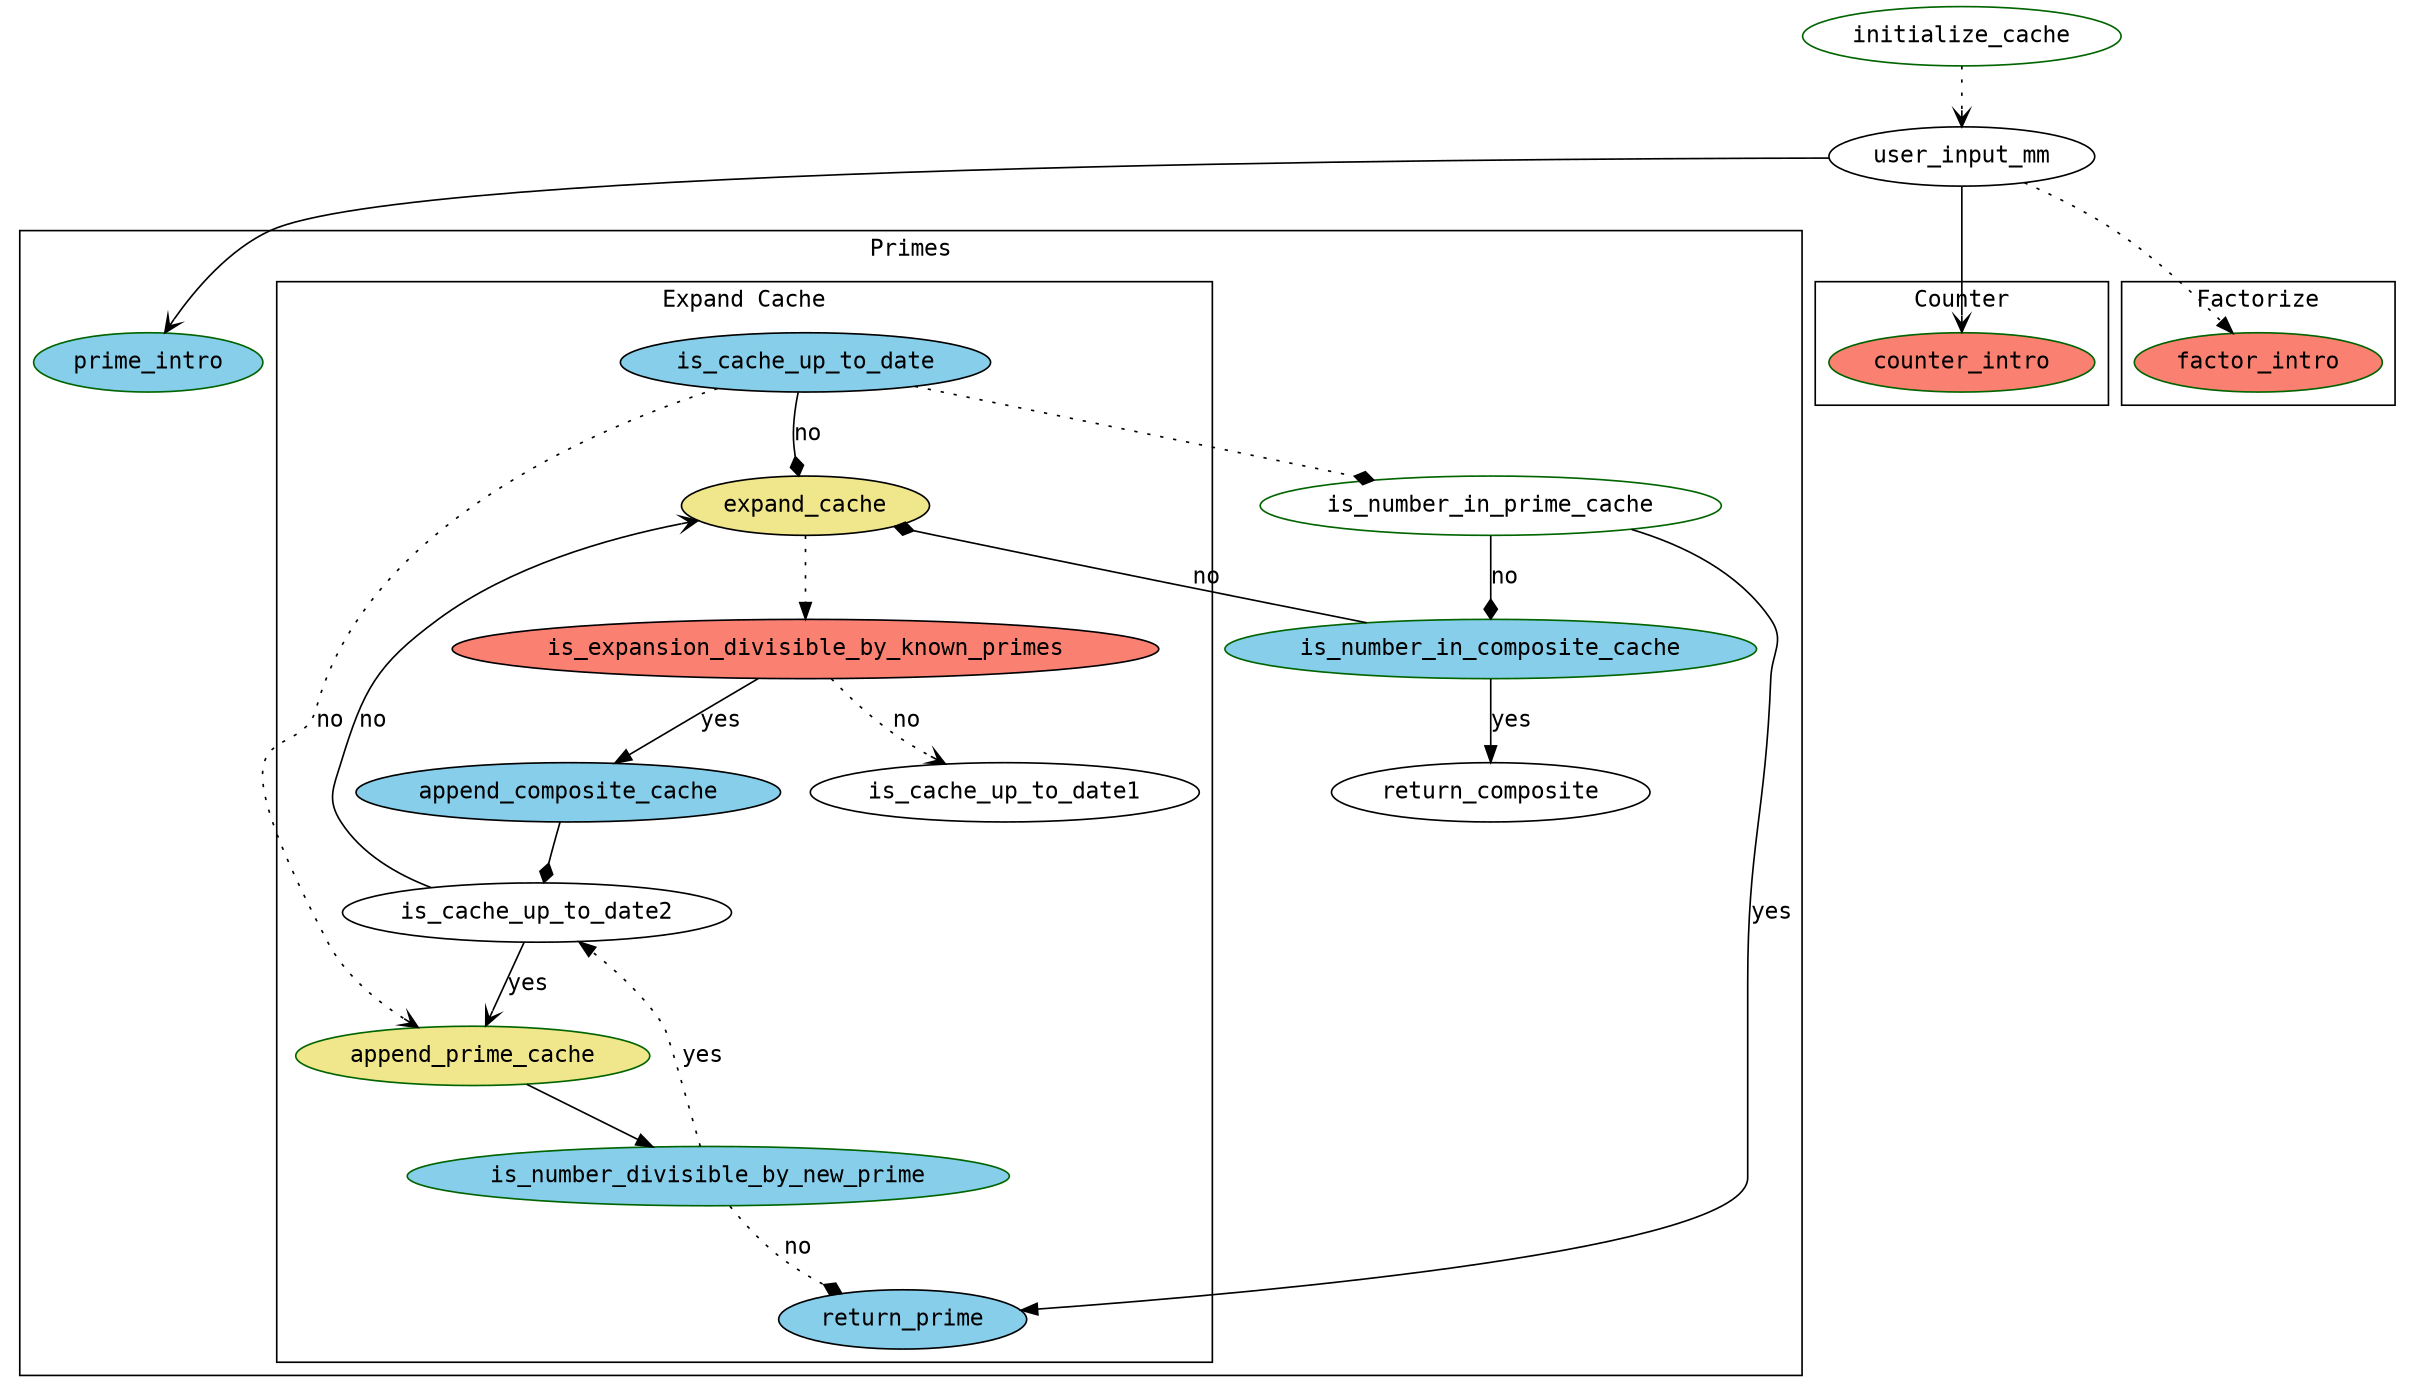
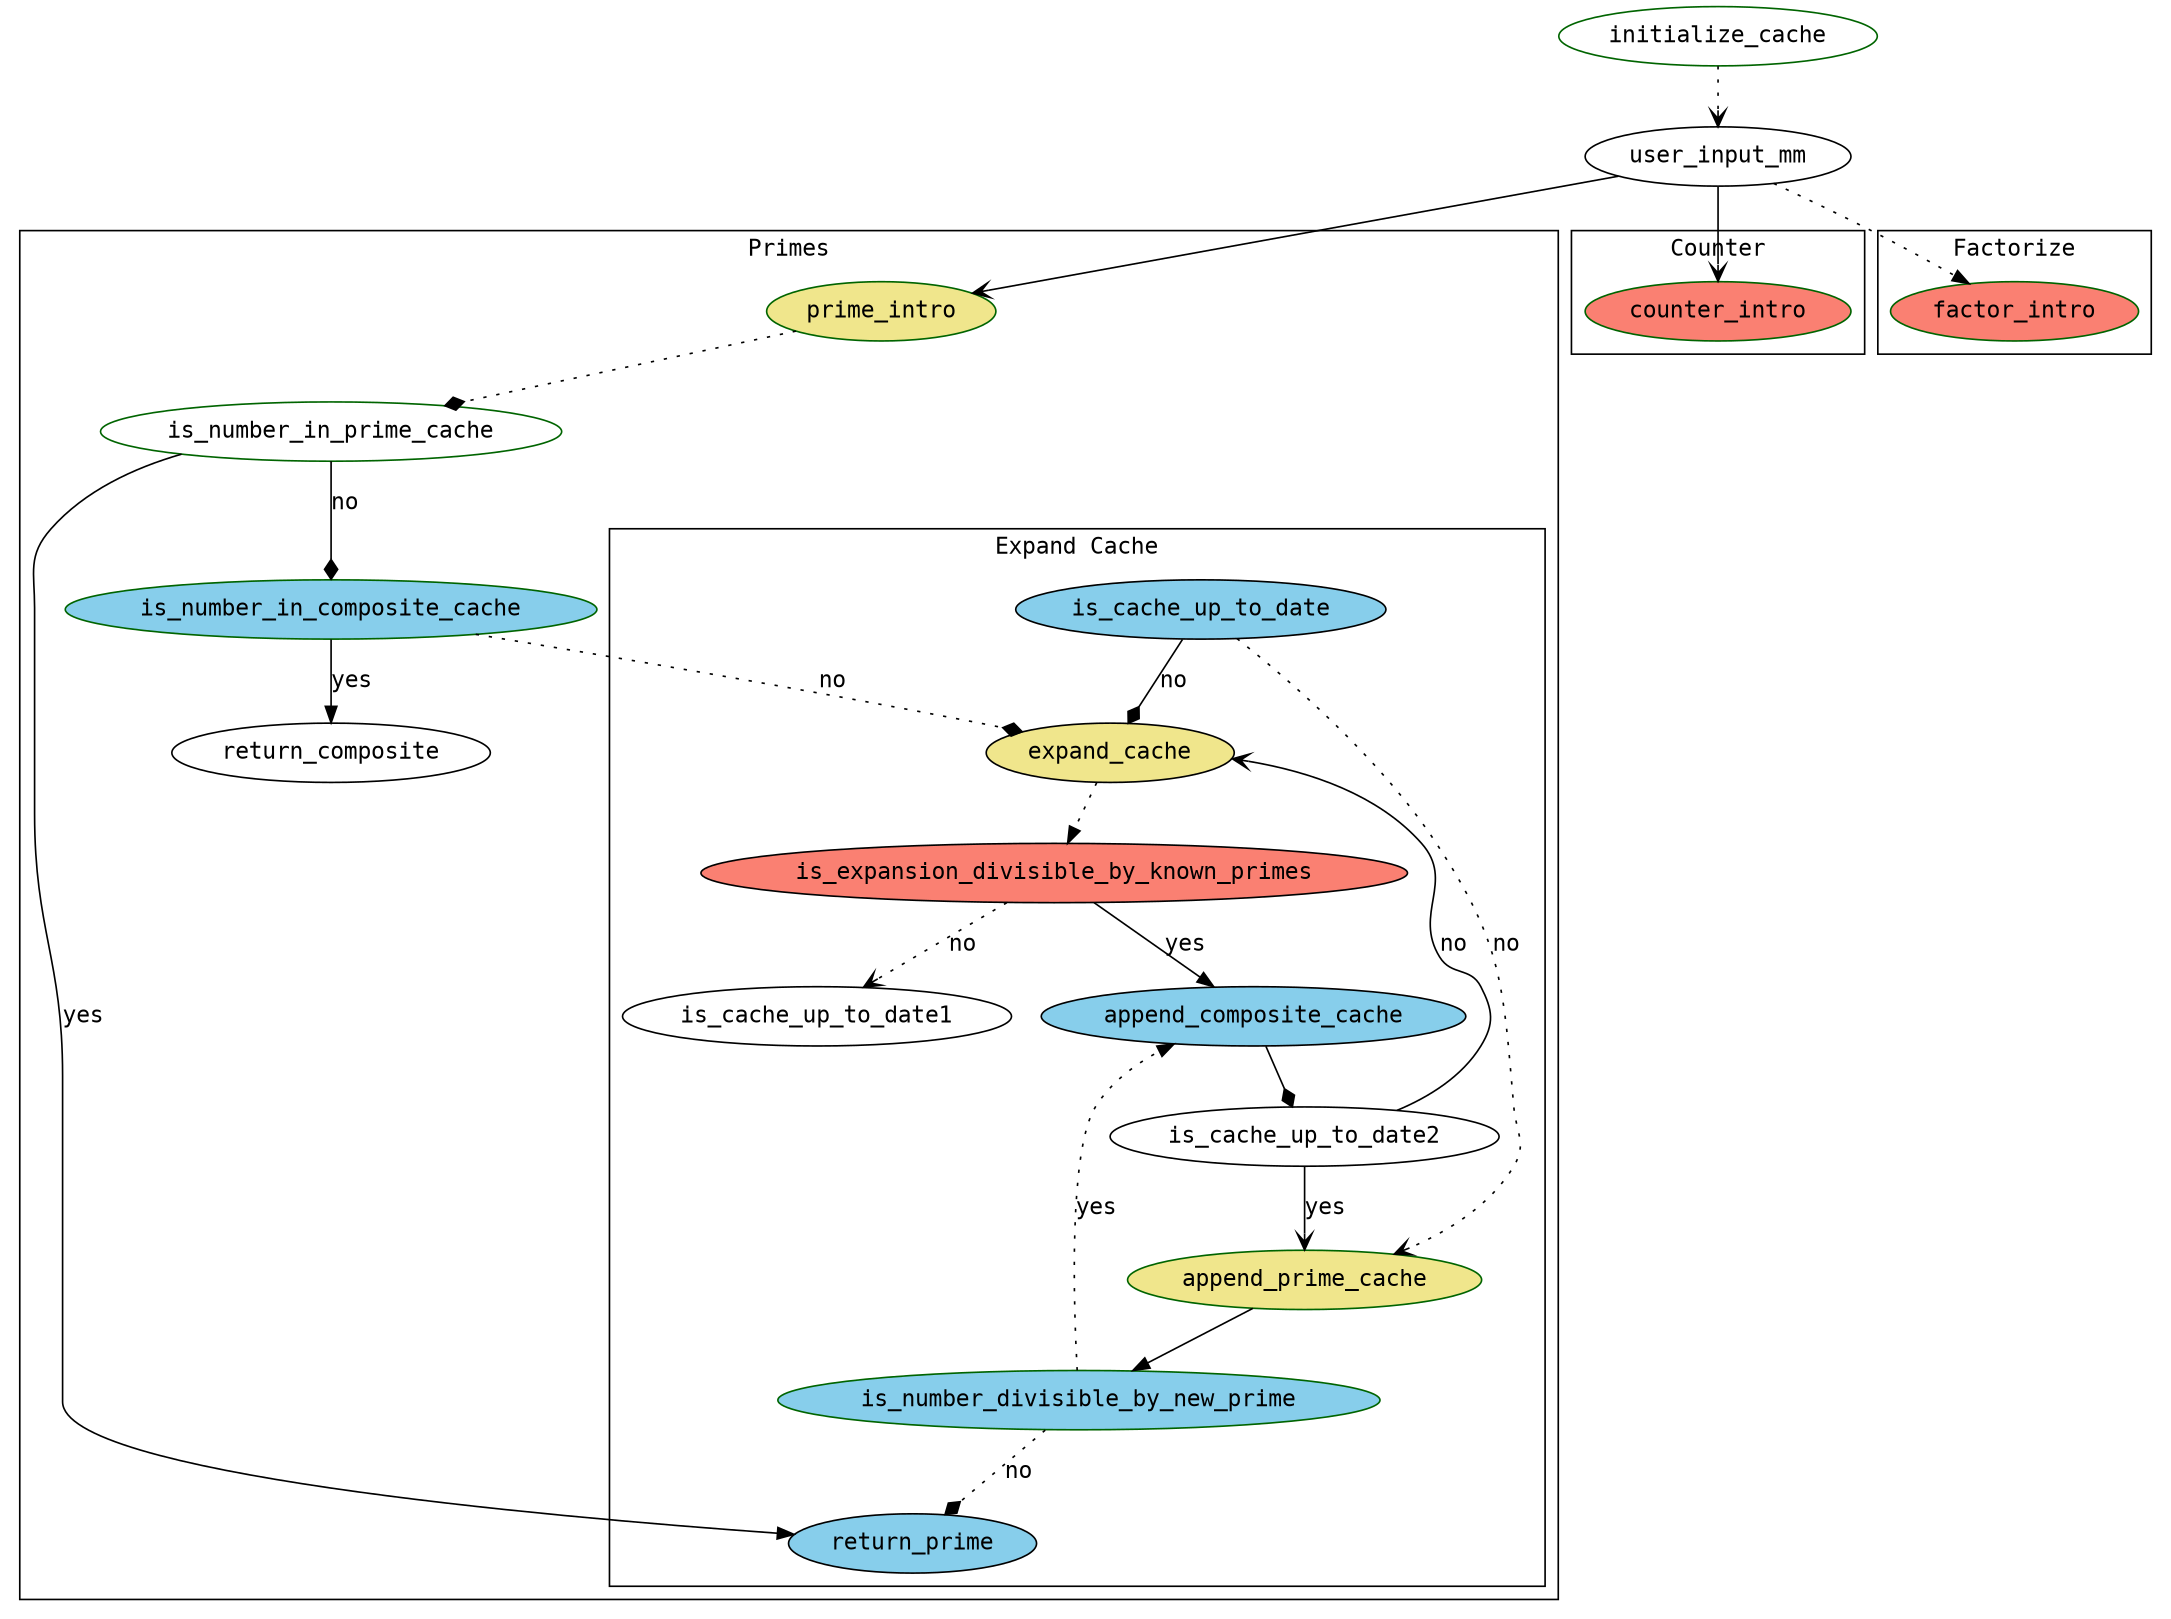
  digraph {
    fontname="DejaVu Sans Mono"
    node [color=black fillcolor=white fontname="DejaVu Sans Mono" style=filled]
    edge [arrowhead=normal fontname="DejaVu Sans Mono" style=solid]
    expand_cache [fillcolor=khaki]
    is_expansion_divisible_by_known_primes [fillcolor=salmon]
    append_composite_cache [fillcolor=skyblue]
    is_cache_up_to_date1
    is_cache_up_to_date2
    is_cache_up_to_date [fillcolor=skyblue]
    append_prime_cache [color=darkgreen fillcolor=khaki]
    is_number_divisible_by_new_prime [color=darkgreen fillcolor=skyblue]
    return_prime [fillcolor=skyblue]
-   prime_intro [color=darkgreen fillcolor=skyblue]
+   prime_intro [color=darkgreen fillcolor=khaki]
    is_number_in_prime_cache [color=darkgreen]
    is_number_in_composite_cache [color=darkgreen fillcolor=skyblue]
    return_composite
    counter_intro [color=darkgreen fillcolor=salmon]
    factor_intro [color=darkgreen fillcolor=salmon]
    initialize_cache [color=darkgreen]
    user_input_mm
    subgraph cluster_1 {
      label=Primes
      prime_intro
      is_number_in_prime_cache
      is_number_in_composite_cache
      return_composite
      subgraph cluster_2 {
        label="Expand Cache"
        expand_cache
        is_expansion_divisible_by_known_primes
        append_composite_cache
        is_cache_up_to_date1
        is_cache_up_to_date2
        is_cache_up_to_date
        append_prime_cache
        is_number_divisible_by_new_prime
        return_prime
      }
    }
    subgraph cluster_3 {
      label=Counter
      counter_intro
    }
    subgraph cluster_4 {
      label=Factorize
      factor_intro
    }
    expand_cache -> is_expansion_divisible_by_known_primes [style=dotted]
    is_expansion_divisible_by_known_primes -> append_composite_cache [label=yes]
    is_expansion_divisible_by_known_primes -> is_cache_up_to_date1 [arrowhead=vee label=no style=dotted]
    append_composite_cache -> is_cache_up_to_date2 [arrowhead=diamond]
    is_cache_up_to_date2 -> expand_cache [arrowhead=vee label=no]
    is_cache_up_to_date2 -> append_prime_cache [arrowhead=vee label=yes]
    is_cache_up_to_date -> expand_cache [arrowhead=diamond label=no]
    is_cache_up_to_date -> append_prime_cache [arrowhead=vee label=no style=dotted]
    append_prime_cache -> is_number_divisible_by_new_prime
-   is_number_divisible_by_new_prime -> is_cache_up_to_date2 [label=yes style=dotted]
+   is_number_divisible_by_new_prime -> append_composite_cache [label=yes style=dotted]
    is_number_divisible_by_new_prime -> return_prime [arrowhead=diamond label=no style=dotted]
-   is_cache_up_to_date -> is_number_in_prime_cache [arrowhead=diamond style=dotted]
+   prime_intro -> is_number_in_prime_cache [arrowhead=diamond style=dotted]
    is_number_in_prime_cache -> return_prime [label=yes]
    is_number_in_prime_cache -> is_number_in_composite_cache [arrowhead=diamond label=no]
-   is_number_in_composite_cache -> expand_cache [arrowhead=diamond label=no]
+   is_number_in_composite_cache -> expand_cache [arrowhead=diamond label=no style=dotted]
    is_number_in_composite_cache -> return_composite [label=yes]
    initialize_cache -> user_input_mm [arrowhead=vee style=dotted]
    user_input_mm -> prime_intro [arrowhead=vee]
    user_input_mm -> counter_intro [arrowhead=vee]
    user_input_mm -> factor_intro [style=dotted]
  }
